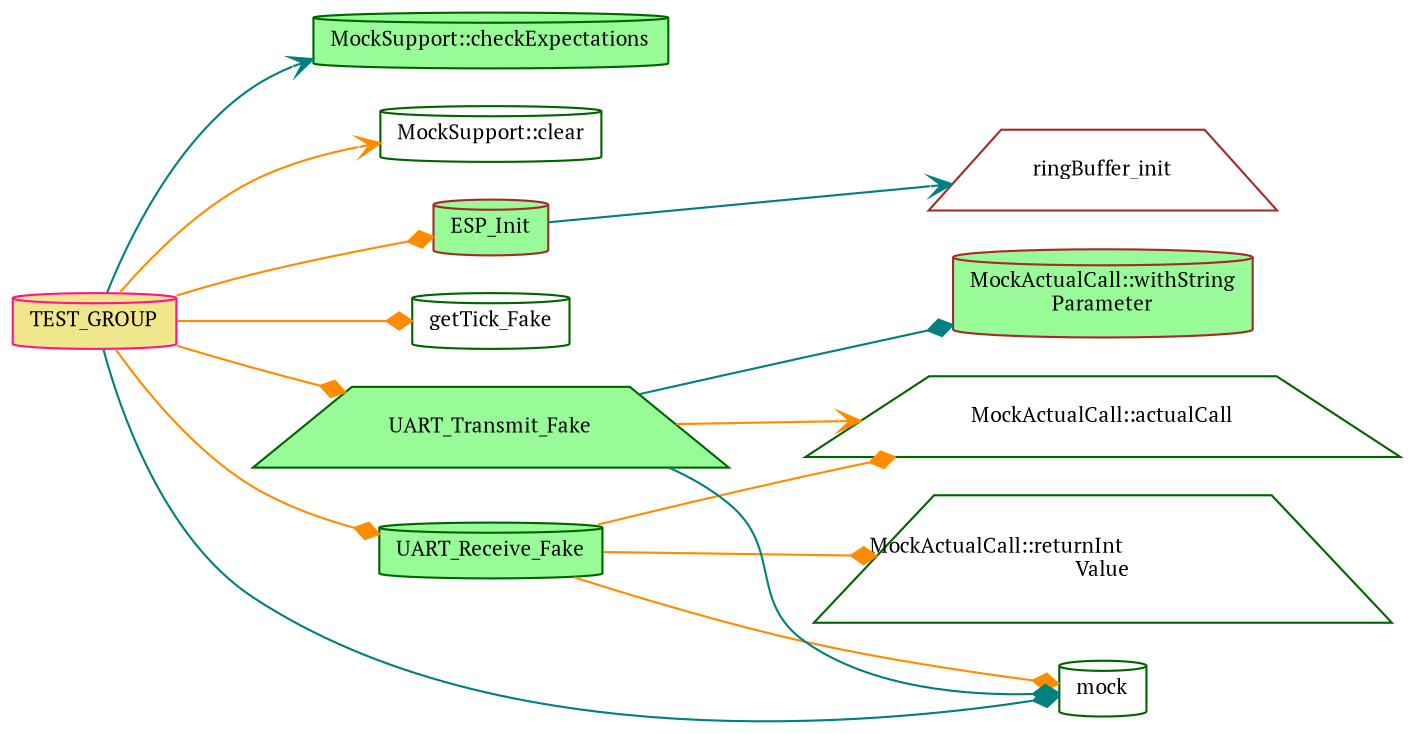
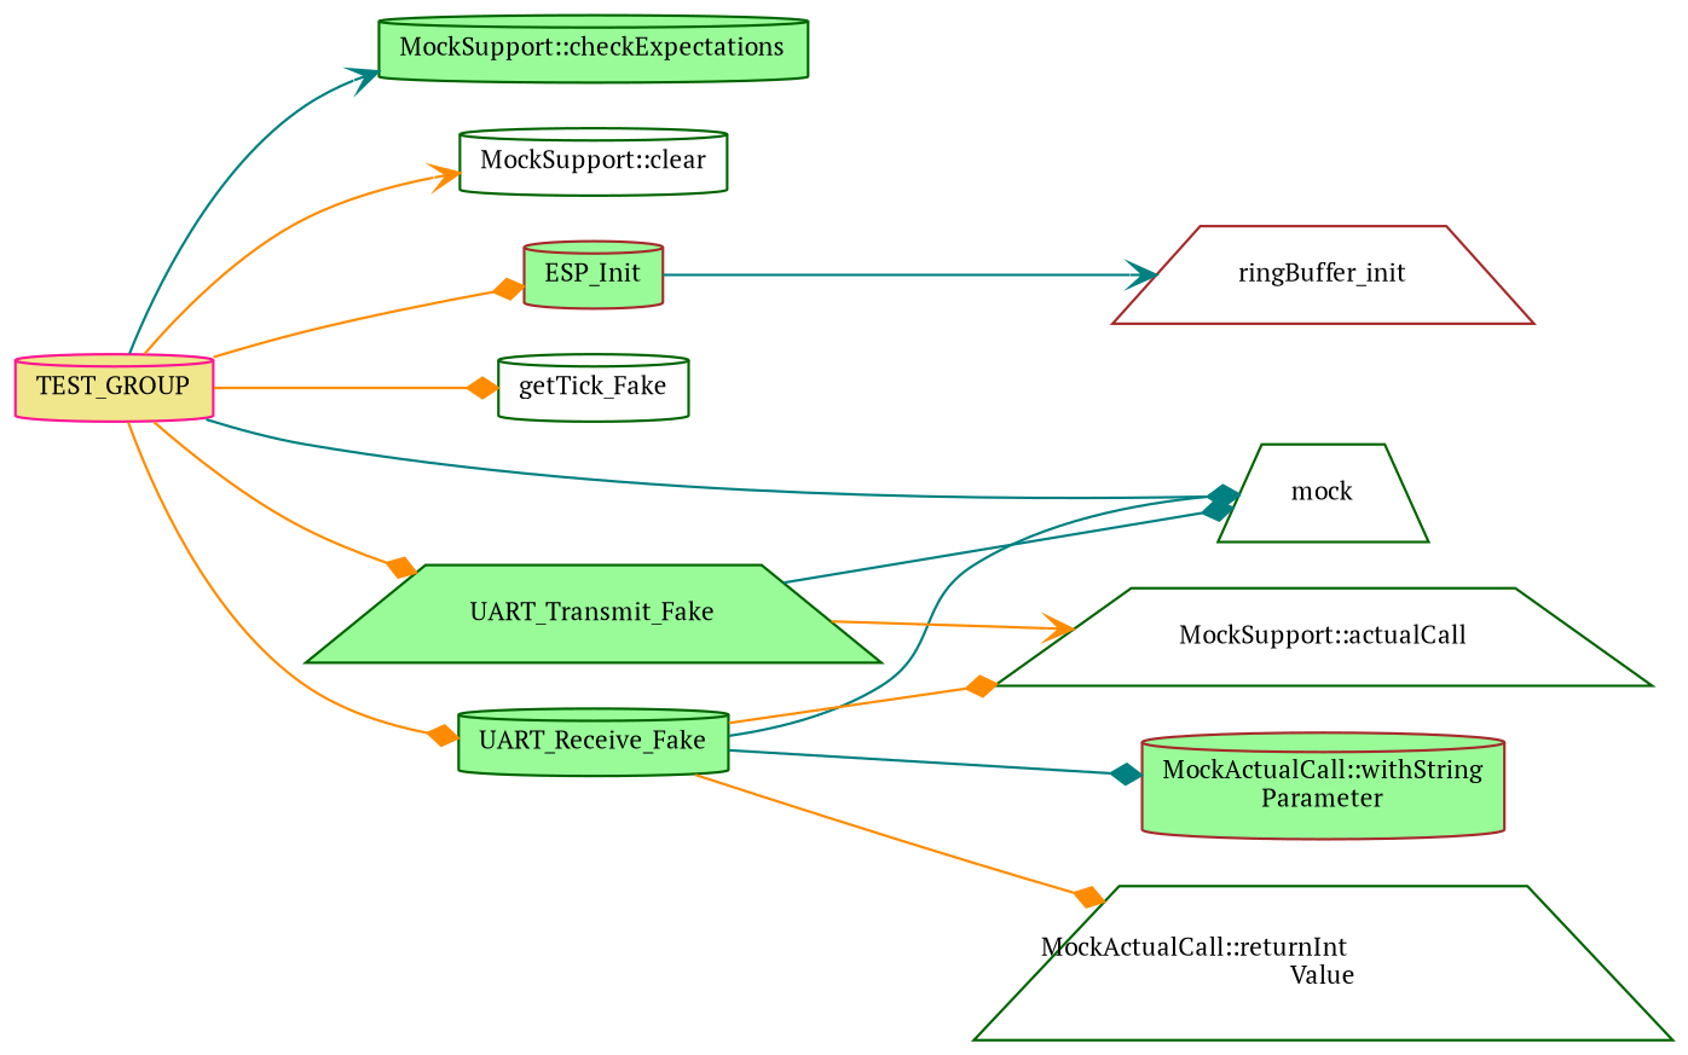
  digraph {
    fontname="PT Serif"
    rankdir=LR
    node [color=darkgreen fillcolor=white fontname="PT Serif" fontsize=10 shape=cylinder style=filled]
    edge [arrowhead=diamond color=darkorange fontname="PT Serif" fontsize=10 labelfontname=Helvetica labelfontsize=10 style=solid]
    n1 [color=deeppink fillcolor=khaki fontcolor=black height=0.2 label=TEST_GROUP width=0.4]
    n2 [fillcolor=palegreen height=0.2 label="MockSupport::checkExpectations" width=0.4]
    n3 [height=0.2 label="MockSupport::clear" width=0.4]
    n4 [color=brown fillcolor=palegreen height=0.2 label=ESP_Init width=0.4]
    n5 [height=0.2 label=getTick_Fake width=0.4]
-   n6 [height=0.2 label=mock width=0.4]
+   n6 [height=0.2 label=mock shape=trapezium width=0.4]
    n7 [fillcolor=palegreen height=0.2 label=UART_Receive_Fake width=0.4]
    n8 [fillcolor=palegreen height=0.2 label=UART_Transmit_Fake shape=trapezium width=0.4]
    n9 [color=brown height=0.2 label=ringBuffer_init shape=trapezium width=0.4]
-   n10 [height=0.2 label="MockActualCall::actualCall" shape=trapezium width=0.4]
+   n10 [height=0.2 label="MockSupport::actualCall" shape=trapezium width=0.4]
    n11 [height=0.2 label="MockActualCall::returnInt\lValue" shape=trapezium width=0.4]
    n12 [color=brown fillcolor=palegreen height=0.2 label="MockActualCall::withString\lParameter" width=0.4]
    n1 -> n2 [arrowhead=vee color=teal]
    n1 -> n3 [arrowhead=vee]
    n1 -> n4
    n1 -> n5
    n1 -> n6 [color=teal]
    n1 -> n7
    n1 -> n8
    n4 -> n9 [arrowhead=vee color=teal]
-   n7 -> n6
+   n7 -> n6 [color=teal]
    n7 -> n10
    n7 -> n11
    n8 -> n6 [color=teal]
    n8 -> n10 [arrowhead=vee]
-   n8 -> n12 [color=teal]
+   n7 -> n12 [color=teal]
  }
